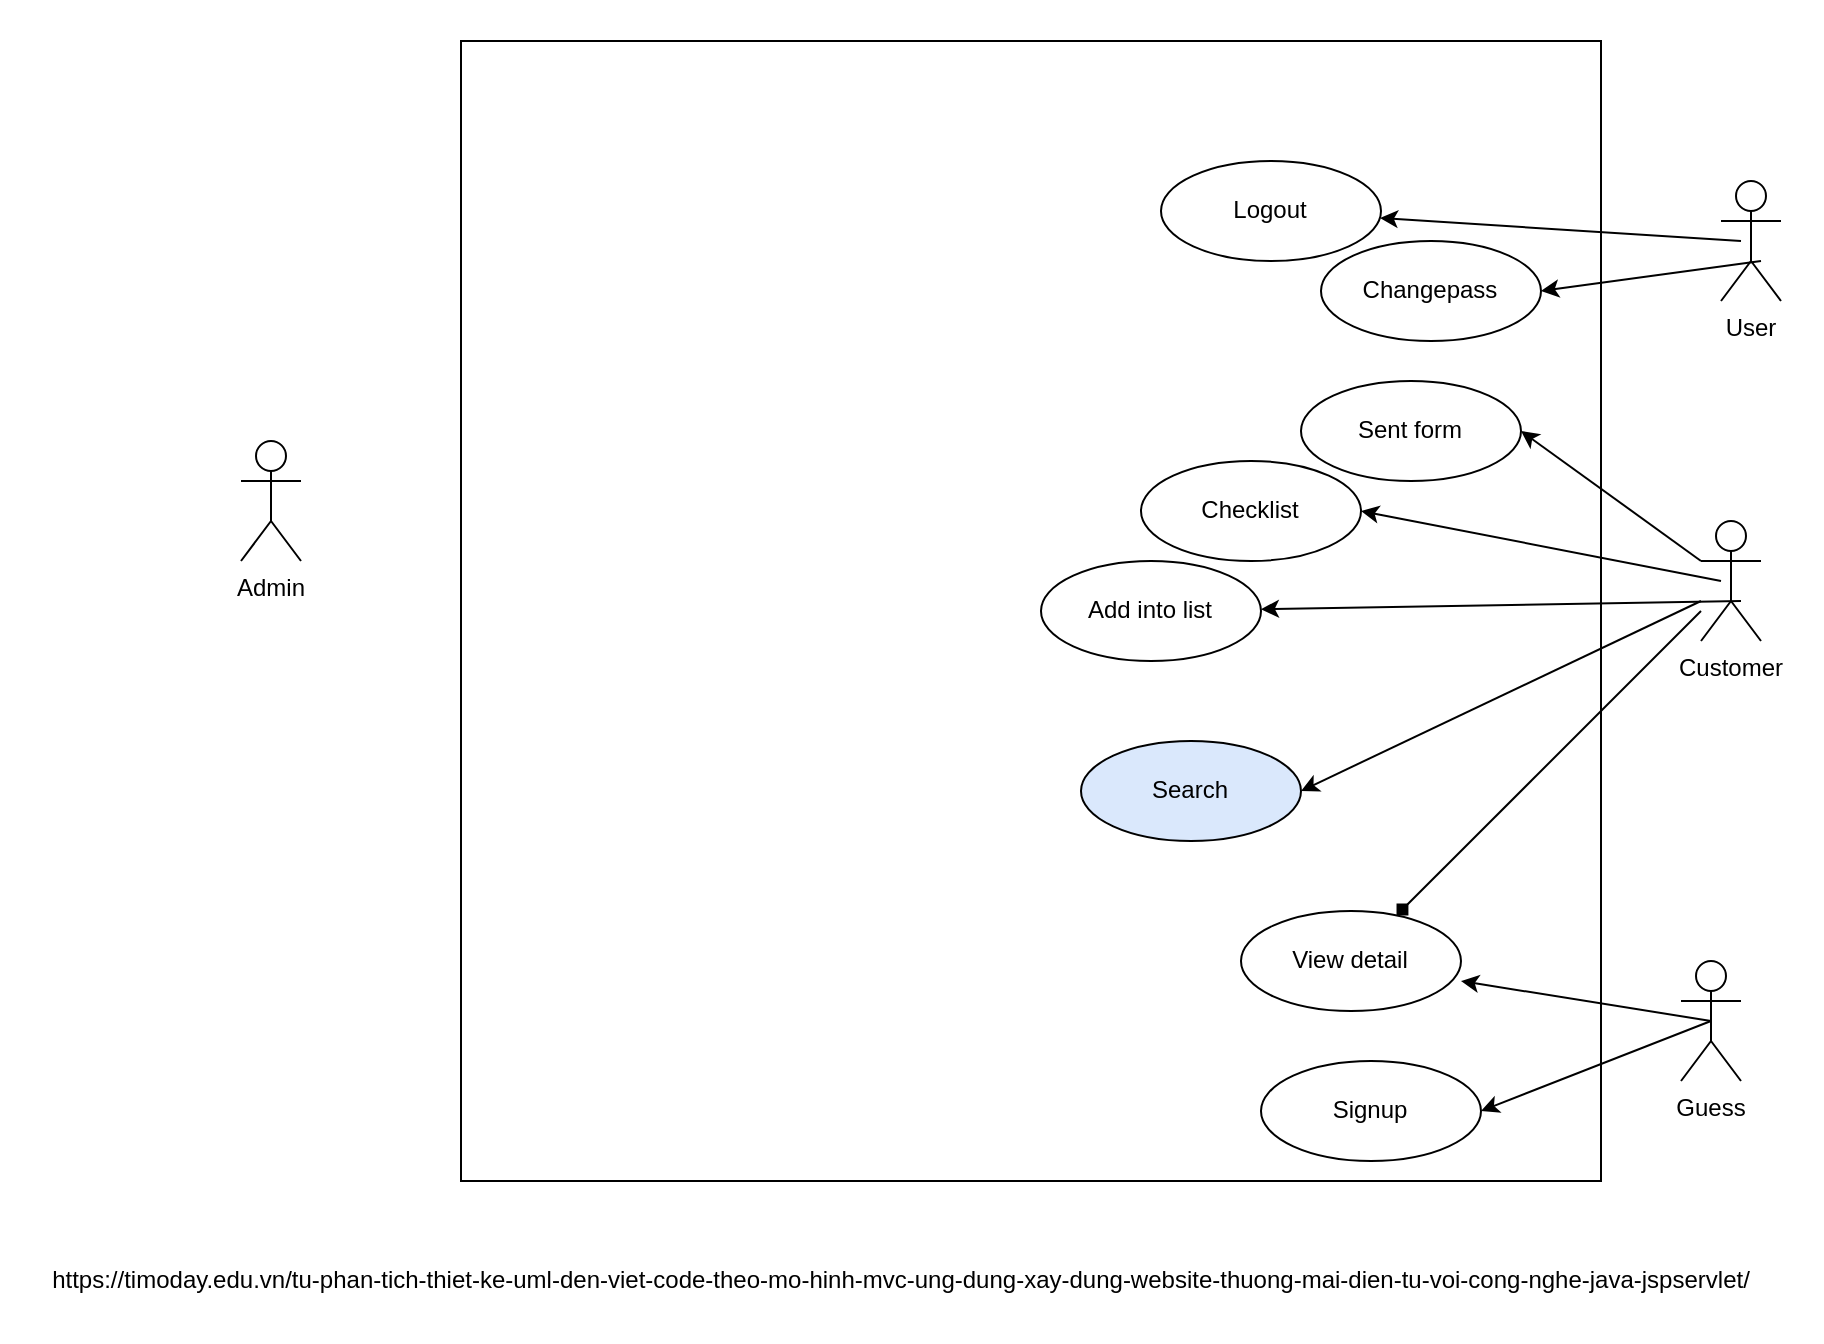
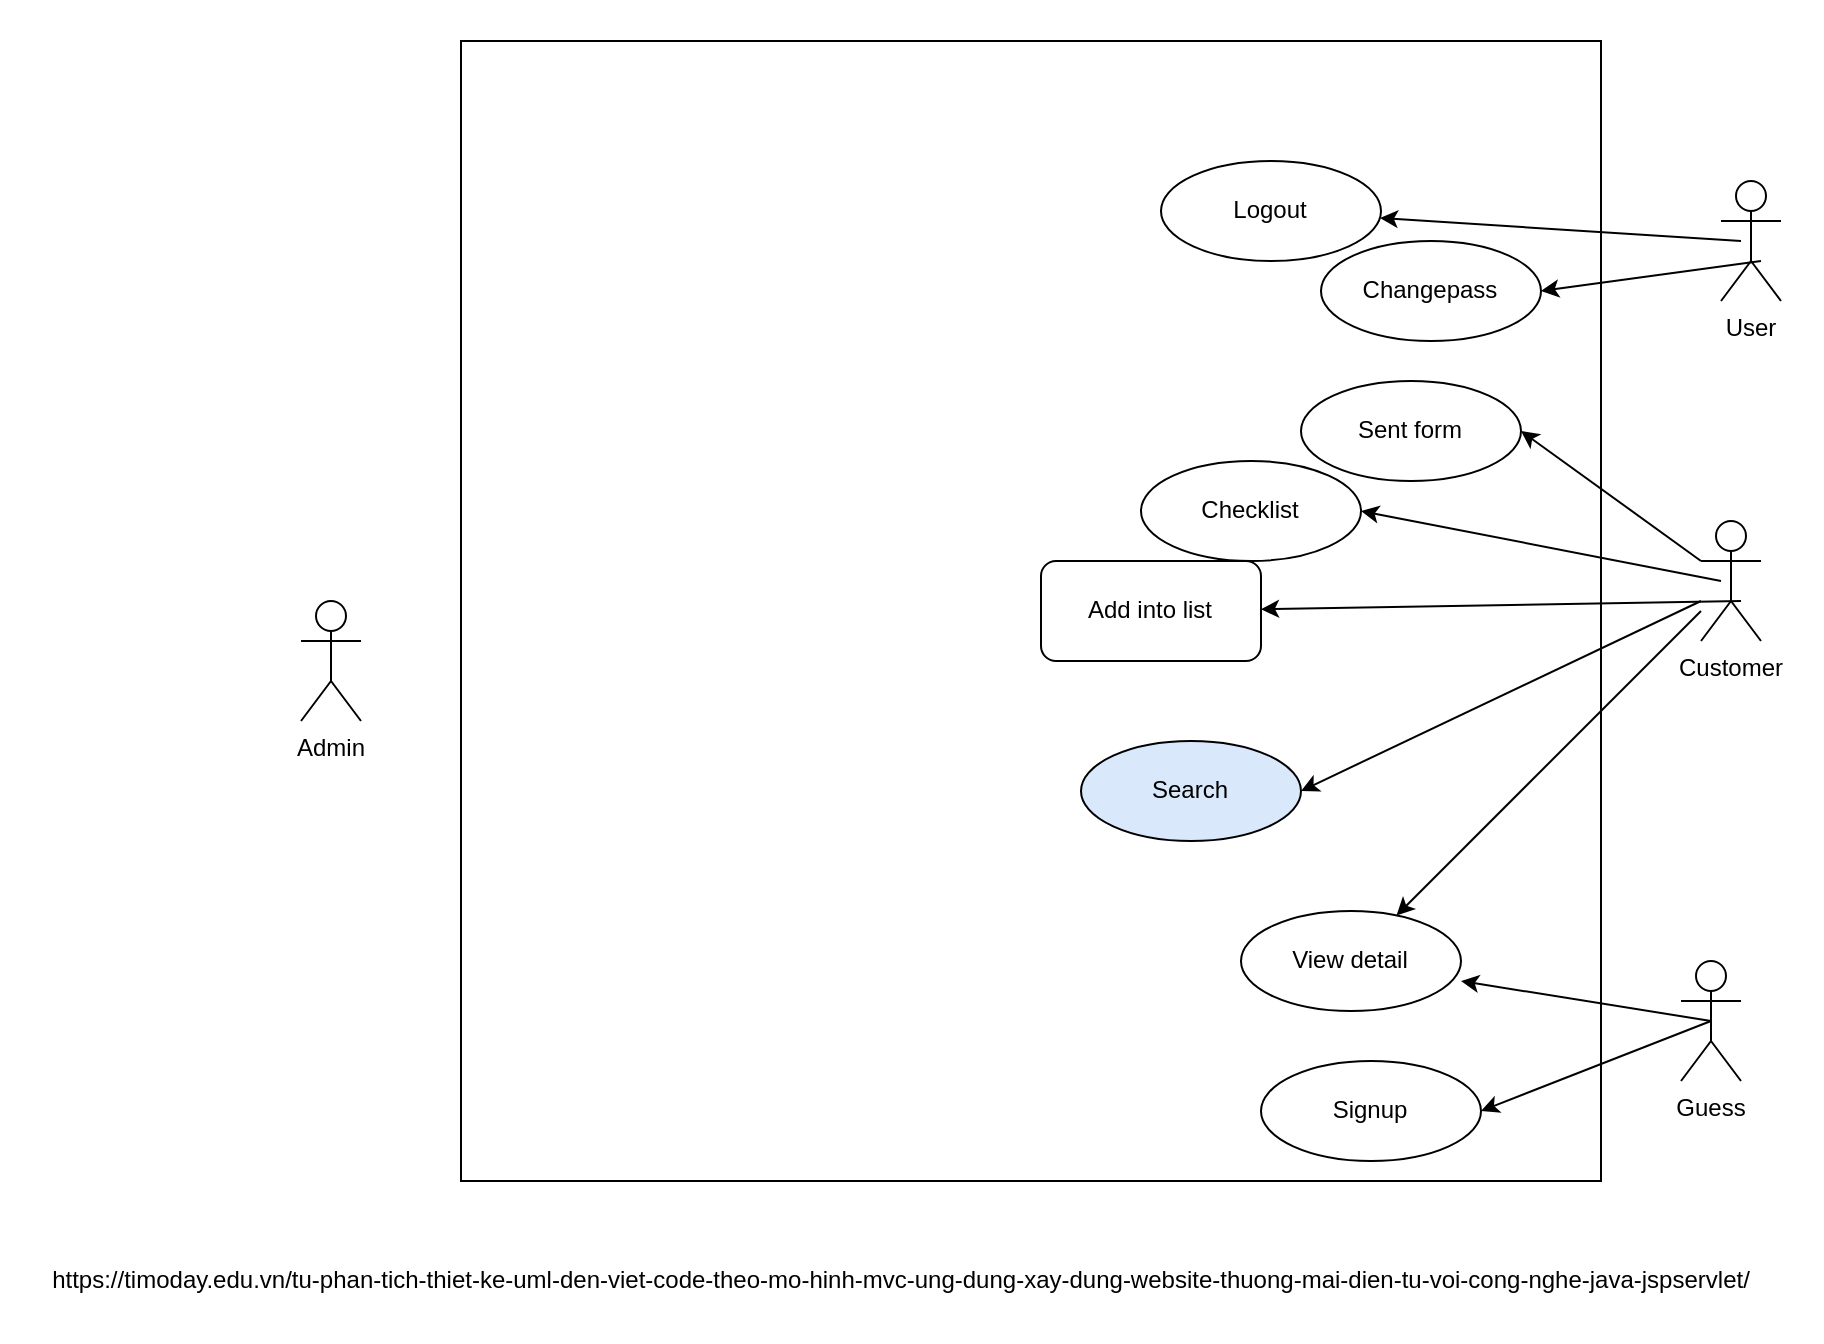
  <mxCell id="0" />
  <mxCell id="1" parent="0" />
  <mxCell id="2" value="" style="whiteSpace=wrap;html=1;aspect=fixed;" vertex="1" parent="1"><mxGeometry x="230" y="20" width="570" height="570" as="geometry" /></mxCell>
- <mxCell id="3" value="Admin" style="shape=umlActor;verticalLabelPosition=bottom;verticalAlign=top;html=1;outlineConnect=0;" vertex="1" parent="1"><mxGeometry x="120" y="220" width="30" height="60" as="geometry" /></mxCell>
+ <mxCell id="3" value="Admin" style="shape=umlActor;verticalLabelPosition=bottom;verticalAlign=top;html=1;outlineConnect=0;" vertex="1" parent="1"><mxGeometry x="150" y="300" width="30" height="60" as="geometry" /></mxCell>
  <mxCell id="4" value="User" style="shape=umlActor;verticalLabelPosition=bottom;verticalAlign=top;html=1;outlineConnect=0;" vertex="1" parent="1"><mxGeometry x="860" y="90" width="30" height="60" as="geometry" /></mxCell>
  <mxCell id="5" value="Customer" style="shape=umlActor;verticalLabelPosition=bottom;verticalAlign=top;html=1;outlineConnect=0;" vertex="1" parent="1"><mxGeometry x="850" y="260" width="30" height="60" as="geometry" /></mxCell>
  <mxCell id="6" value="Guess" style="shape=umlActor;verticalLabelPosition=bottom;verticalAlign=top;html=1;outlineConnect=0;" vertex="1" parent="1"><mxGeometry x="840" y="480" width="30" height="60" as="geometry" /></mxCell>
  <mxCell id="7" value="Signup&lt;span style=&quot;color: rgba(0 , 0 , 0 , 0) ; font-family: monospace ; font-size: 0px&quot;&gt;%3CmxGraphModel%3E%3Croot%3E%3CmxCell%20id%3D%220%22%2F%3E%3CmxCell%20id%3D%221%22%20parent%3D%220%22%2F%3E%3CmxCell%20id%3D%222%22%20value%3D%22Actor%22%20style%3D%22shape%3DumlActor%3BverticalLabelPosition%3Dbottom%3BverticalAlign%3Dtop%3Bhtml%3D1%3BoutlineConnect%3D0%3B%22%20vertex%3D%221%22%20parent%3D%221%22%3E%3CmxGeometry%20x%3D%22770%22%20y%3D%22160%22%20width%3D%2230%22%20height%3D%2260%22%20as%3D%22geometry%22%2F%3E%3C%2FmxCell%3E%3C%2Froot%3E%3C%2FmxGraphModel%3E&lt;/span&gt;" style="ellipse;whiteSpace=wrap;html=1;" vertex="1" parent="1"><mxGeometry x="630" y="530" width="110" height="50" as="geometry" /></mxCell>
  <mxCell id="8" value="View detail" style="ellipse;whiteSpace=wrap;html=1;" vertex="1" parent="1"><mxGeometry x="620" y="455" width="110" height="50" as="geometry" /></mxCell>
  <mxCell id="9" value="Logout" style="ellipse;whiteSpace=wrap;html=1;" vertex="1" parent="1"><mxGeometry x="580" y="80" width="110" height="50" as="geometry" /></mxCell>
  <mxCell id="10" value="Changepass" style="ellipse;whiteSpace=wrap;html=1;" vertex="1" parent="1"><mxGeometry x="660" y="120" width="110" height="50" as="geometry" /></mxCell>
  <mxCell id="11" value="" style="endArrow=classic;html=1;exitX=0;exitY=0.333;exitDx=0;exitDy=0;exitPerimeter=0;" edge="1" parent="1" target="9"><mxGeometry width="50" height="50" relative="1" as="geometry"><mxPoint x="870" y="120" as="sourcePoint" /><mxPoint x="730" y="75" as="targetPoint" /></mxGeometry></mxCell>
  <mxCell id="12" value="" style="endArrow=classic;html=1;entryX=1;entryY=0.5;entryDx=0;entryDy=0;exitX=0;exitY=0.333;exitDx=0;exitDy=0;exitPerimeter=0;" edge="1" parent="1" target="10"><mxGeometry width="50" height="50" relative="1" as="geometry"><mxPoint x="880" y="130" as="sourcePoint" /><mxPoint x="740" y="85" as="targetPoint" /></mxGeometry></mxCell>
  <mxCell id="13" value="Search" style="ellipse;whiteSpace=wrap;html=1;fillColor=#dae8fc;" vertex="1" parent="1"><mxGeometry x="540" y="370" width="110" height="50" as="geometry" /></mxCell>
- <mxCell id="14" value="Add into list" style="ellipse;whiteSpace=wrap;html=1;" vertex="1" parent="1"><mxGeometry x="520" y="280" width="110" height="50" as="geometry" /></mxCell>
+ <mxCell id="14" value="Add into list" style="whiteSpace=wrap;html=1;rounded=1;" vertex="1" parent="1"><mxGeometry x="520" y="280" width="110" height="50" as="geometry" /></mxCell>
  <mxCell id="15" value="Checklist" style="ellipse;whiteSpace=wrap;html=1;" vertex="1" parent="1"><mxGeometry x="570" y="230" width="110" height="50" as="geometry" /></mxCell>
  <mxCell id="16" value="Sent form" style="ellipse;whiteSpace=wrap;html=1;" vertex="1" parent="1"><mxGeometry x="650" y="190" width="110" height="50" as="geometry" /></mxCell>
  <mxCell id="17" value="" style="endArrow=classic;html=1;exitX=0;exitY=0.333;exitDx=0;exitDy=0;exitPerimeter=0;entryX=1;entryY=0.5;entryDx=0;entryDy=0;" edge="1" parent="1" source="5" target="16"><mxGeometry width="50" height="50" relative="1" as="geometry"><mxPoint x="490" y="310" as="sourcePoint" /><mxPoint x="540" y="260" as="targetPoint" /></mxGeometry></mxCell>
  <mxCell id="18" value="" style="endArrow=classic;html=1;exitX=0;exitY=0.333;exitDx=0;exitDy=0;exitPerimeter=0;entryX=1;entryY=0.5;entryDx=0;entryDy=0;" edge="1" parent="1" target="15"><mxGeometry width="50" height="50" relative="1" as="geometry"><mxPoint x="860" y="290" as="sourcePoint" /><mxPoint x="770" y="225" as="targetPoint" /></mxGeometry></mxCell>
  <mxCell id="19" value="" style="endArrow=classic;html=1;exitX=0;exitY=0.333;exitDx=0;exitDy=0;exitPerimeter=0;" edge="1" parent="1" target="14"><mxGeometry width="50" height="50" relative="1" as="geometry"><mxPoint x="870" y="300" as="sourcePoint" /><mxPoint x="780" y="235" as="targetPoint" /></mxGeometry></mxCell>
- <mxCell id="20" value="" style="endArrow=diamond;html=1;" edge="1" parent="1" source="5" target="8"><mxGeometry width="50" height="50" relative="1" as="geometry"><mxPoint x="890" y="320" as="sourcePoint" /><mxPoint x="650.985" y="391.285" as="targetPoint" /></mxGeometry></mxCell>
+ <mxCell id="20" value="" style="endArrow=classic;html=1;" edge="1" parent="1" source="5" target="8"><mxGeometry width="50" height="50" relative="1" as="geometry"><mxPoint x="890" y="320" as="sourcePoint" /><mxPoint x="650.985" y="391.285" as="targetPoint" /></mxGeometry></mxCell>
  <mxCell id="21" value="" style="endArrow=classic;html=1;exitX=0.5;exitY=0.5;exitDx=0;exitDy=0;exitPerimeter=0;entryX=1;entryY=0.7;entryDx=0;entryDy=0;entryPerimeter=0;" edge="1" parent="1" source="6" target="8"><mxGeometry width="50" height="50" relative="1" as="geometry"><mxPoint x="900" y="330" as="sourcePoint" /><mxPoint x="660.985" y="401.285" as="targetPoint" /></mxGeometry></mxCell>
  <mxCell id="22" value="" style="endArrow=classic;html=1;exitX=0.5;exitY=0.5;exitDx=0;exitDy=0;exitPerimeter=0;entryX=1;entryY=0.5;entryDx=0;entryDy=0;" edge="1" parent="1" source="6" target="7"><mxGeometry width="50" height="50" relative="1" as="geometry"><mxPoint x="865" y="520" as="sourcePoint" /><mxPoint x="740" y="500" as="targetPoint" /></mxGeometry></mxCell>
  <mxCell id="23" value="" style="endArrow=classic;html=1;entryX=1;entryY=0.5;entryDx=0;entryDy=0;" edge="1" parent="1" target="13"><mxGeometry width="50" height="50" relative="1" as="geometry"><mxPoint x="850" y="300" as="sourcePoint" /><mxPoint x="639.962" y="314.068" as="targetPoint" /></mxGeometry></mxCell>
  <mxCell id="24" value="https://timoday.edu.vn/tu-phan-tich-thiet-ke-uml-den-viet-code-theo-mo-hinh-mvc-ung-dung-xay-dung-website-thuong-mai-dien-tu-voi-cong-nghe-java-jspservlet/" style="text;html=1;align=center;verticalAlign=middle;resizable=0;points=[];autosize=1;" vertex="1" parent="1"><mxGeometry x="20" y="630" width="860" height="20" as="geometry" /></mxCell>
